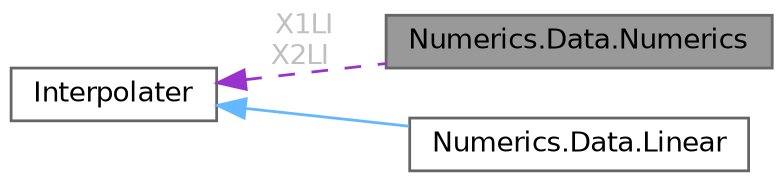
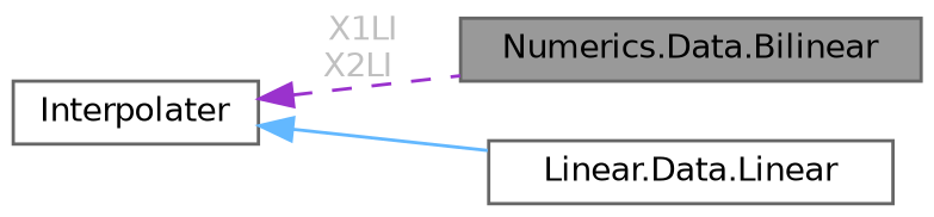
  digraph {
    rankdir=LR
    node [color=gray40 fillcolor=white fontname=Helvetica fontsize=10 shape=box style=filled]
    edge [dir=back fontname=Helvetica fontsize=10 labelfontname=Helvetica labelfontsize=10]
-   n1 [fillcolor=grey60 fontcolor=black height=0.2 label="Numerics.Data.Numerics" width=0.4]
-   n2 [height=0.2 label="Numerics.Data.Linear" width=0.4]
+   n1 [fillcolor=grey60 fontcolor=black height=0.2 label="Numerics.Data.Bilinear" width=0.4]
+   n2 [height=0.2 label="Linear.Data.Linear" width=0.4]
    n3 [height=0.2 label=Interpolater width=0.4]
    n3 -> n1 [color=darkorchid3 fontcolor=grey label=" X1LI\nX2LI" style=dashed]
    n3 -> n2 [color=steelblue1 style=solid]
  }
